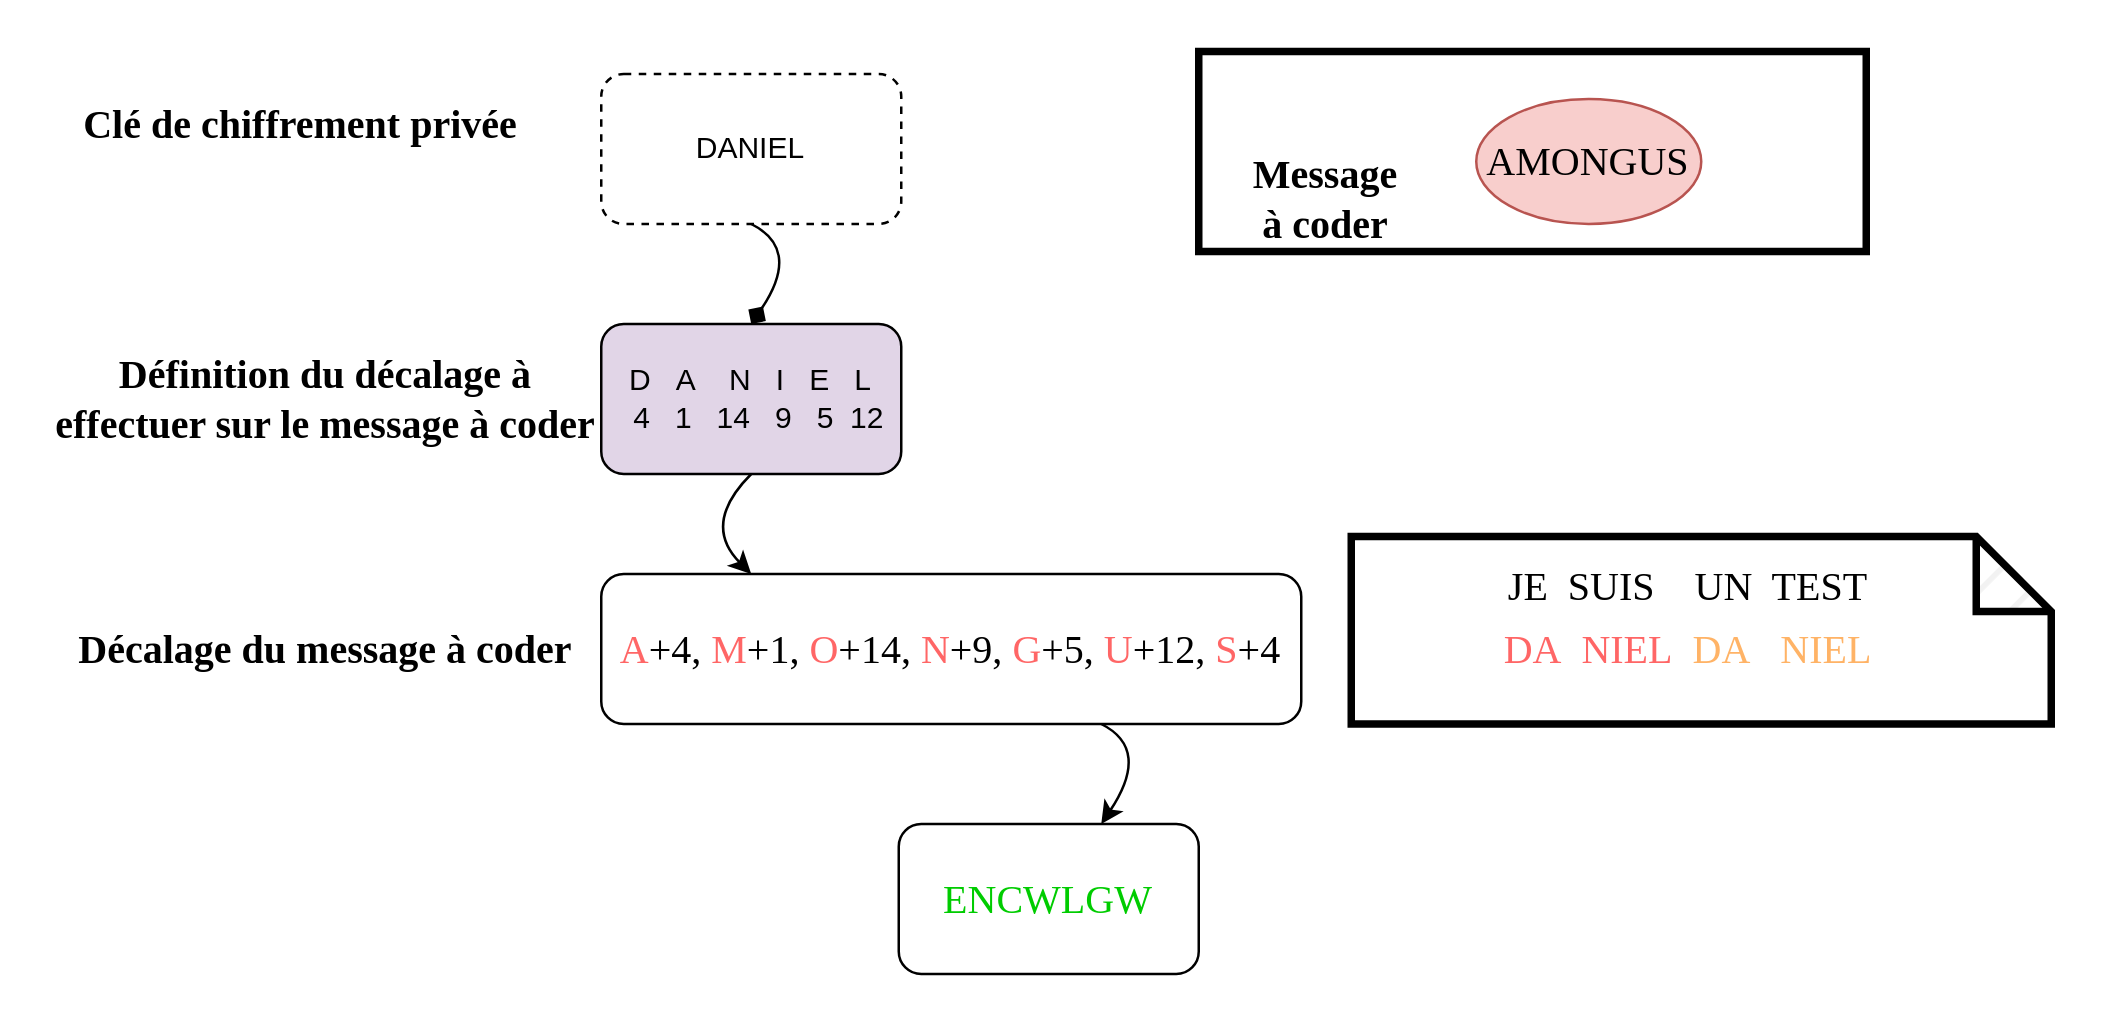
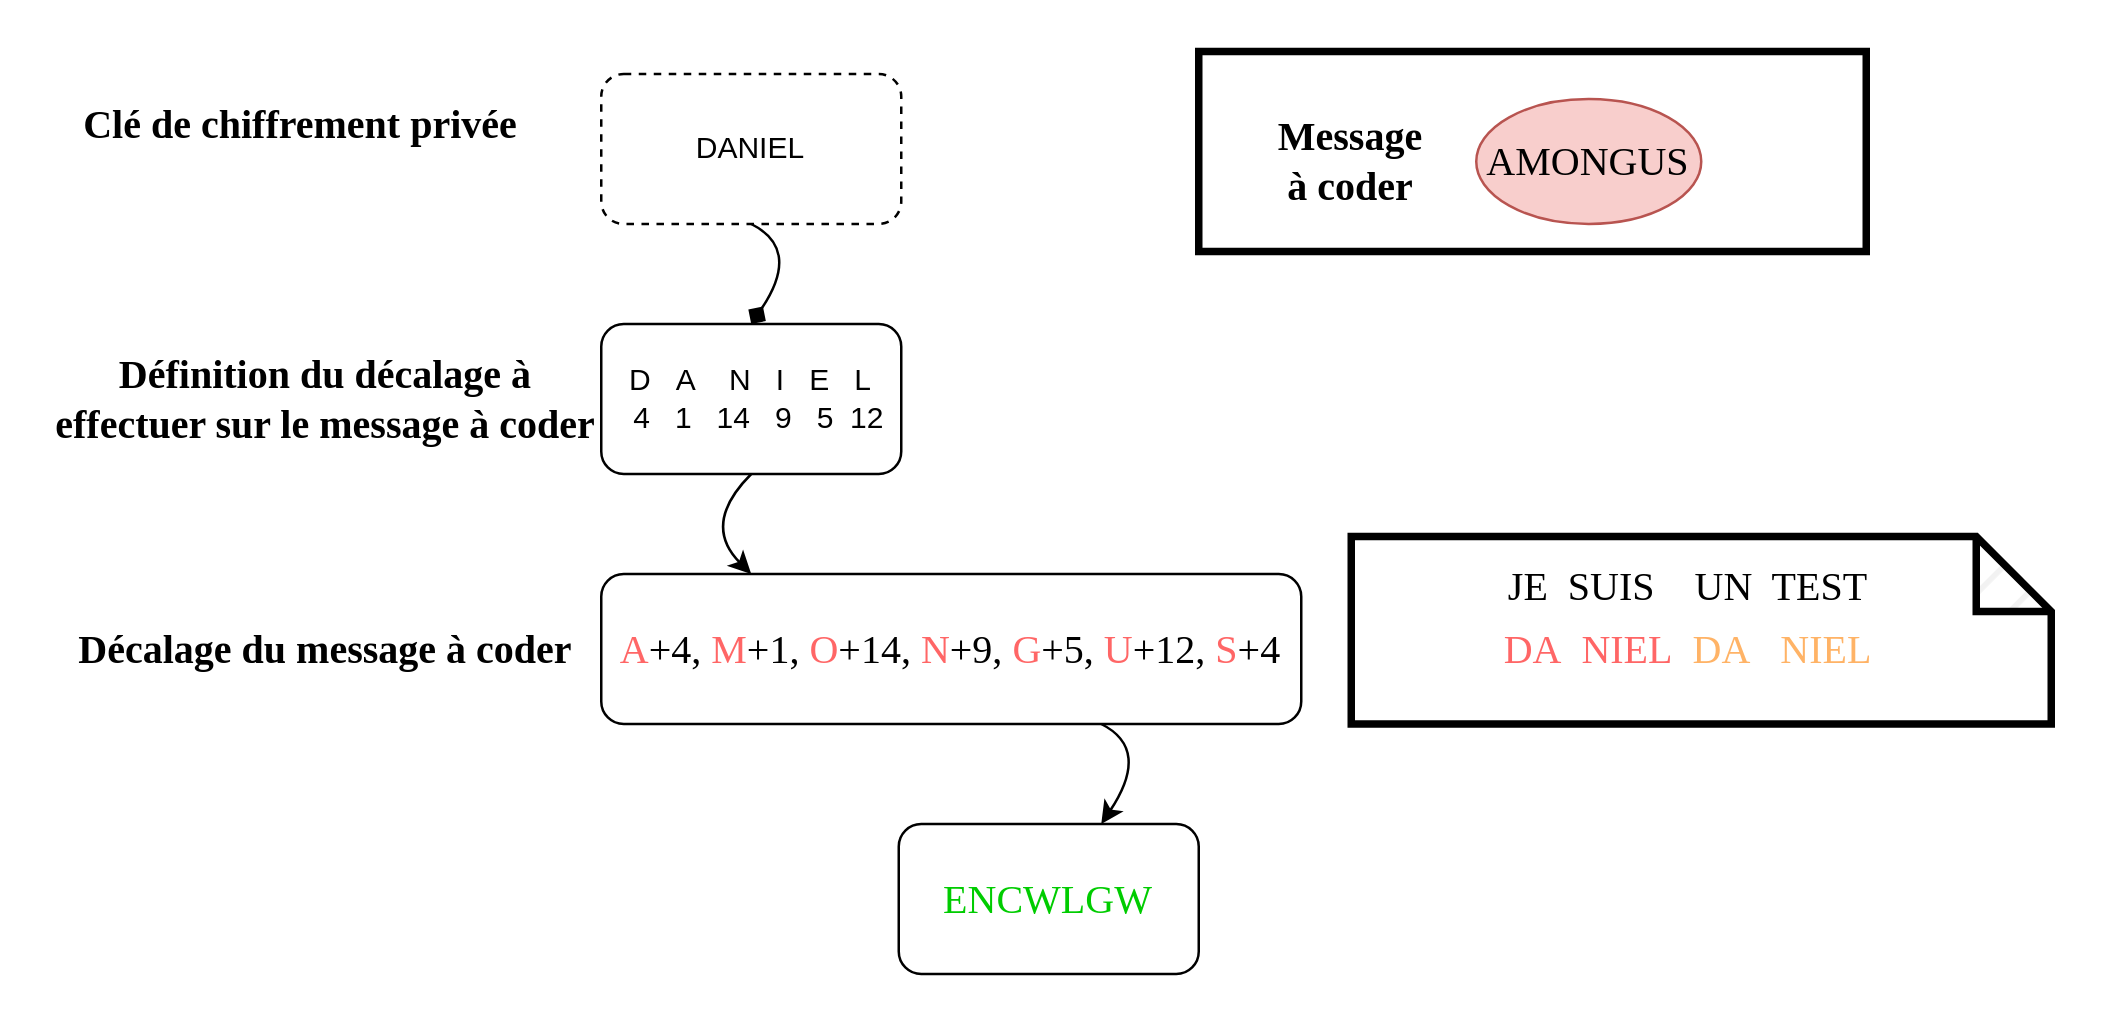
  <mxCell id="0" />
  <mxCell id="1" parent="0" />
  <mxCell id="2" value="DANIEL" style="rounded=1;whiteSpace=wrap;html=1;dashed=1;" parent="1" vertex="1"><mxGeometry x="240" y="29" width="120" height="60" as="geometry" /></mxCell>
- <mxCell id="3" value="D&amp;nbsp; &amp;nbsp;A&amp;nbsp; &amp;nbsp; N&amp;nbsp; &amp;nbsp;I&amp;nbsp; &amp;nbsp;E&amp;nbsp; &amp;nbsp;L&lt;br&gt;&amp;nbsp; 4&amp;nbsp; &amp;nbsp;1&amp;nbsp; &amp;nbsp;14&amp;nbsp; &amp;nbsp;9&amp;nbsp; &amp;nbsp;5&amp;nbsp; 12" style="rounded=1;whiteSpace=wrap;html=1;fillColor=#e1d5e7;" parent="1" vertex="1"><mxGeometry x="240" y="129" width="120" height="60" as="geometry" /></mxCell>
+ <mxCell id="3" value="D&amp;nbsp; &amp;nbsp;A&amp;nbsp; &amp;nbsp; N&amp;nbsp; &amp;nbsp;I&amp;nbsp; &amp;nbsp;E&amp;nbsp; &amp;nbsp;L&lt;br&gt;&amp;nbsp; 4&amp;nbsp; &amp;nbsp;1&amp;nbsp; &amp;nbsp;14&amp;nbsp; &amp;nbsp;9&amp;nbsp; &amp;nbsp;5&amp;nbsp; 12" style="rounded=1;whiteSpace=wrap;html=1;" parent="1" vertex="1"><mxGeometry x="240" y="129" width="120" height="60" as="geometry" /></mxCell>
  <mxCell id="4" value="&lt;font face=&quot;Times New Roman&quot; style=&quot;font-size: 16px;&quot;&gt;&lt;b&gt;Clé de chiffrement privée&lt;/b&gt;&lt;/font&gt;" style="text;html=1;strokeColor=none;fillColor=none;align=center;verticalAlign=middle;whiteSpace=wrap;rounded=0;" parent="1" vertex="1"><mxGeometry x="20" y="34" width="200" height="30" as="geometry" /></mxCell>
  <mxCell id="5" value="&lt;b style=&quot;font-family: &amp;quot;Times New Roman&amp;quot;; font-size: 16px;&quot;&gt;Définition du décalage à effectuer sur le message à coder&lt;/b&gt;" style="text;html=1;strokeColor=none;fillColor=none;align=center;verticalAlign=middle;whiteSpace=wrap;rounded=0;" parent="1" vertex="1"><mxGeometry x="20" y="144" width="220" height="30" as="geometry" /></mxCell>
  <mxCell id="6" value="&lt;font color=&quot;#ff6666&quot;&gt;A&lt;/font&gt;+4, &lt;font color=&quot;#ff6666&quot;&gt;M&lt;/font&gt;+1, &lt;font color=&quot;#ff6666&quot;&gt;O&lt;/font&gt;+14, &lt;font color=&quot;#ff6666&quot;&gt;N&lt;/font&gt;+9, &lt;font color=&quot;#ff6666&quot;&gt;G&lt;/font&gt;+5, &lt;font color=&quot;#ff6666&quot;&gt;U&lt;/font&gt;+12, &lt;font color=&quot;#ff6666&quot;&gt;S&lt;/font&gt;+4" style="rounded=1;whiteSpace=wrap;html=1;fontFamily=Times New Roman;fontSize=16;" parent="1" vertex="1"><mxGeometry x="240" y="229" width="280" height="60" as="geometry" /></mxCell>
  <mxCell id="7" value="&lt;font face=&quot;Times New Roman&quot;&gt;&lt;span style=&quot;font-size: 16px;&quot;&gt;&lt;b&gt;Décalage du message à coder&lt;/b&gt;&lt;/span&gt;&lt;/font&gt;" style="text;html=1;strokeColor=none;fillColor=none;align=center;verticalAlign=middle;whiteSpace=wrap;rounded=0;" parent="1" vertex="1"><mxGeometry x="20" y="244" width="220" height="30" as="geometry" /></mxCell>
  <mxCell id="8" value="" style="curved=1;endArrow=diamond;html=1;rounded=0;fontFamily=Times New Roman;fontSize=16;exitX=0.5;exitY=1;exitDx=0;exitDy=0;entryX=0.5;entryY=0;entryDx=0;entryDy=0;" parent="1" source="2" target="3" edge="1"><mxGeometry width="50" height="50" relative="1" as="geometry"><mxPoint x="310" y="369" as="sourcePoint" /><mxPoint x="360" y="319" as="targetPoint" /><Array as="points"><mxPoint x="320" y="99" /></Array></mxGeometry></mxCell>
  <mxCell id="9" value="" style="curved=1;endArrow=classic;html=1;rounded=0;fontFamily=Times New Roman;fontSize=16;exitX=0.5;exitY=1;exitDx=0;exitDy=0;entryX=0.5;entryY=0;entryDx=0;entryDy=0;" parent="1" edge="1"><mxGeometry width="50" height="50" relative="1" as="geometry"><mxPoint x="300" y="189" as="sourcePoint" /><mxPoint x="300" y="229" as="targetPoint" /><Array as="points"><mxPoint x="280" y="209" /></Array></mxGeometry></mxCell>
  <mxCell id="10" value="" style="curved=1;endArrow=classic;html=1;rounded=0;fontFamily=Times New Roman;fontSize=16;exitX=0.5;exitY=1;exitDx=0;exitDy=0;entryX=0.5;entryY=0;entryDx=0;entryDy=0;" parent="1" edge="1"><mxGeometry width="50" height="50" relative="1" as="geometry"><mxPoint x="440" y="289" as="sourcePoint" /><mxPoint x="440" y="329" as="targetPoint" /><Array as="points"><mxPoint x="460" y="299" /></Array></mxGeometry></mxCell>
  <mxCell id="11" value="&lt;font color=&quot;#00cc00&quot;&gt;ENCWLGW&lt;/font&gt;" style="rounded=1;whiteSpace=wrap;html=1;fontFamily=Times New Roman;fontSize=16;" parent="1" vertex="1"><mxGeometry x="359" y="329" width="120" height="60" as="geometry" /></mxCell>
  <mxCell id="12" value="AMONGUS" style="ellipse;whiteSpace=wrap;html=1;fontFamily=Times New Roman;fontSize=16;fillColor=#f8cecc;strokeColor=#b85450;" parent="1" vertex="1"><mxGeometry x="590" y="39" width="90" height="50" as="geometry" /></mxCell>
- <mxCell id="13" value="&lt;b&gt;Message à coder&lt;/b&gt;" style="text;html=1;strokeColor=none;fillColor=none;align=center;verticalAlign=middle;whiteSpace=wrap;rounded=0;fontFamily=Times New Roman;fontSize=16;" parent="1" vertex="1"><mxGeometry x="500" y="64" width="60" height="30" as="geometry" /></mxCell>
+ <mxCell id="13" value="&lt;b&gt;Message à coder&lt;/b&gt;" style="text;html=1;strokeColor=none;fillColor=none;align=center;verticalAlign=middle;whiteSpace=wrap;rounded=0;fontFamily=Times New Roman;fontSize=16;" parent="1" vertex="1"><mxGeometry x="510" y="49" width="60" height="30" as="geometry" /></mxCell>
  <mxCell id="14" value="" style="rounded=0;whiteSpace=wrap;html=1;fontFamily=Times New Roman;fontSize=16;fillColor=none;glass=0;fillStyle=hatch;strokeWidth=3;" parent="1" vertex="1"><mxGeometry x="479" y="20" width="267" height="80" as="geometry" /></mxCell>
  <mxCell id="15" value="" style="shape=note;whiteSpace=wrap;html=1;backgroundOutline=1;darkOpacity=0.05;rounded=0;glass=0;fillStyle=hatch;fontFamily=Times New Roman;fontSize=16;strokeWidth=3;fillColor=none;gradientColor=none;" parent="1" vertex="1"><mxGeometry x="540" y="214" width="280" height="75" as="geometry" /></mxCell>
  <mxCell id="16" value="JE&amp;nbsp; SUIS&amp;nbsp; &amp;nbsp; UN&amp;nbsp; TEST" style="text;html=1;strokeColor=none;fillColor=none;align=center;verticalAlign=middle;whiteSpace=wrap;rounded=0;glass=0;fillStyle=hatch;fontFamily=Times New Roman;fontSize=16;" parent="1" vertex="1"><mxGeometry x="600" y="219" width="150" height="30" as="geometry" /></mxCell>
  <mxCell id="17" value="&lt;font color=&quot;#ff6666&quot;&gt;DA&amp;nbsp; NIEL&lt;/font&gt;&amp;nbsp; &lt;font color=&quot;#ffb366&quot;&gt;DA&amp;nbsp; &amp;nbsp;NIEL&lt;/font&gt;" style="text;html=1;strokeColor=none;fillColor=none;align=center;verticalAlign=middle;whiteSpace=wrap;rounded=0;glass=0;fillStyle=hatch;fontFamily=Times New Roman;fontSize=16;" parent="1" vertex="1"><mxGeometry x="600" y="244" width="150" height="30" as="geometry" /></mxCell>
